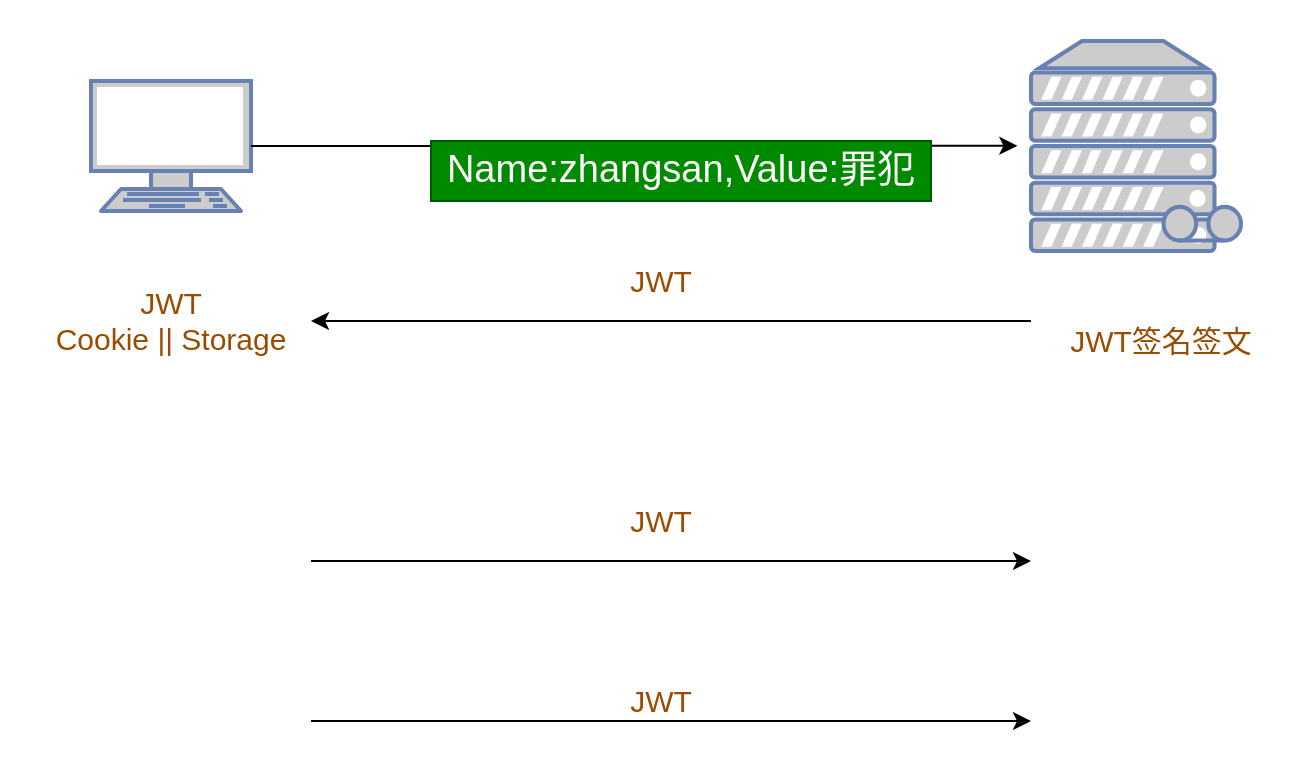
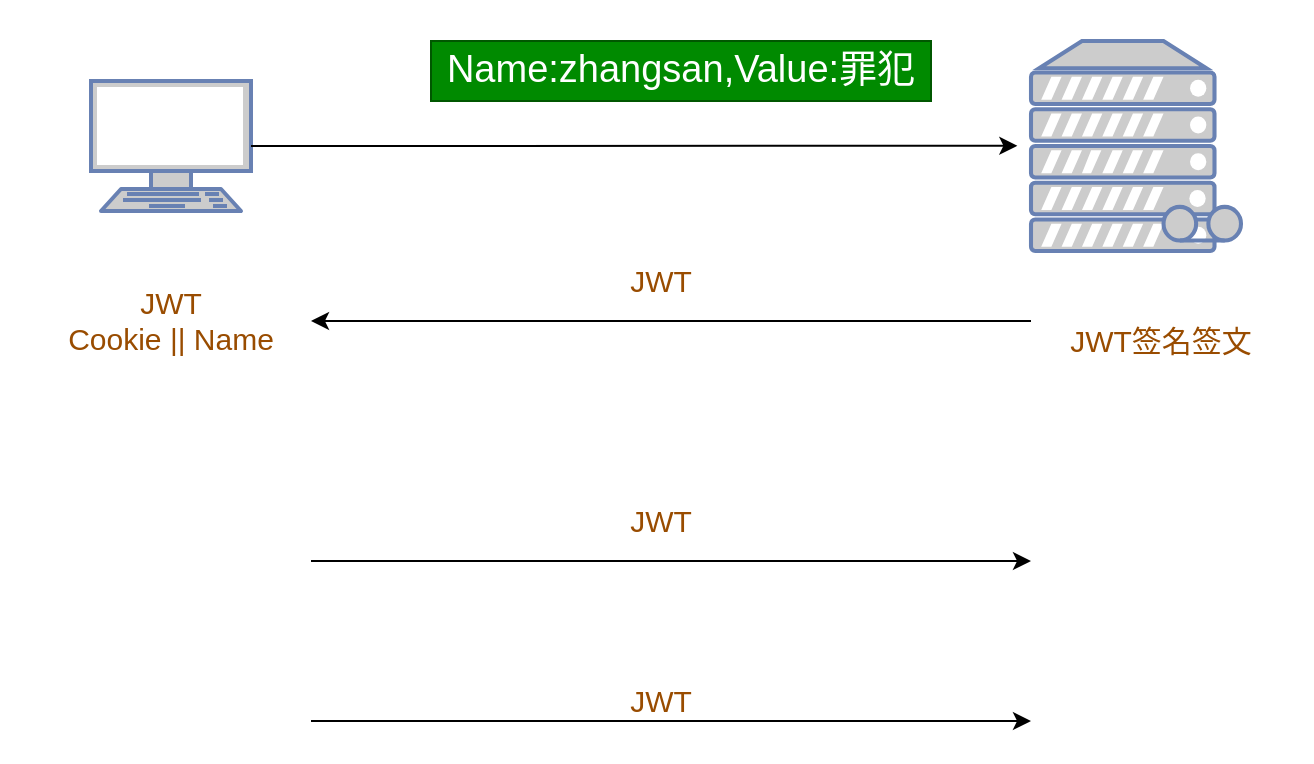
  <mxCell id="0" />
  <mxCell id="1" parent="0" />
  <mxCell id="2" value="" style="fontColor=#0066CC;verticalAlign=top;verticalLabelPosition=bottom;labelPosition=center;align=center;html=1;outlineConnect=0;fillColor=#CCCCCC;strokeColor=#6881B3;gradientColor=none;gradientDirection=north;strokeWidth=2;shape=mxgraph.networks.terminal;" parent="1" vertex="1"><mxGeometry x="45" y="40" width="80" height="65" as="geometry" /></mxCell>
  <mxCell id="3" value="" style="fontColor=#0066CC;verticalAlign=top;verticalLabelPosition=bottom;labelPosition=center;align=center;html=1;outlineConnect=0;fillColor=#CCCCCC;strokeColor=#6881B3;gradientColor=none;gradientDirection=north;strokeWidth=2;shape=mxgraph.networks.tape_storage;" parent="1" vertex="1"><mxGeometry x="515" y="20" width="105" height="105" as="geometry" /></mxCell>
  <mxCell id="4" value="" style="endArrow=classic;html=1;exitX=1;exitY=0.5;exitDx=0;exitDy=0;exitPerimeter=0;entryX=-0.065;entryY=0.499;entryDx=0;entryDy=0;entryPerimeter=0;" parent="1" source="2" target="3" edge="1"><mxGeometry width="50" height="50" relative="1" as="geometry"><mxPoint x="335" y="260" as="sourcePoint" /><mxPoint x="385" y="210" as="targetPoint" /></mxGeometry></mxCell>
  <mxCell id="5" value="" style="endArrow=classic;html=1;fontSize=19;fontColor=#003300;" parent="1" edge="1"><mxGeometry width="50" height="50" relative="1" as="geometry"><mxPoint x="515" y="160" as="sourcePoint" /><mxPoint x="155" y="160" as="targetPoint" /></mxGeometry></mxCell>
- <mxCell id="6" value="Name:zhangsan,Value:罪犯" style="text;html=1;align=center;verticalAlign=middle;resizable=0;points=[];autosize=1;strokeColor=#005700;fillColor=#008a00;fontSize=19;fontColor=#ffffff;" parent="1" vertex="1"><mxGeometry x="215" y="70" width="250" height="30" as="geometry" /></mxCell>
+ <mxCell id="6" value="Name:zhangsan,Value:罪犯" style="text;html=1;align=center;verticalAlign=middle;resizable=0;points=[];autosize=1;strokeColor=#005700;fillColor=#008a00;fontSize=19;fontColor=#ffffff;" parent="1" vertex="1"><mxGeometry x="215" y="20" width="250" height="30" as="geometry" /></mxCell>
  <mxCell id="7" value="" style="endArrow=classic;html=1;fontSize=19;fontColor=#003300;" parent="1" edge="1"><mxGeometry width="50" height="50" relative="1" as="geometry"><mxPoint x="155" y="280" as="sourcePoint" /><mxPoint x="515" y="280" as="targetPoint" /></mxGeometry></mxCell>
  <mxCell id="8" value="" style="endArrow=classic;html=1;fontSize=19;fontColor=#003300;" parent="1" edge="1"><mxGeometry width="50" height="50" relative="1" as="geometry"><mxPoint x="155" y="360" as="sourcePoint" /><mxPoint x="515" y="360" as="targetPoint" /></mxGeometry></mxCell>
  <mxCell id="9" value="&lt;font style=&quot;font-size: 15px&quot; color=&quot;#994c00&quot;&gt;&lt;font style=&quot;font-size: 15px&quot;&gt;JWT签名&lt;/font&gt;签文&lt;/font&gt;" style="text;html=1;align=center;verticalAlign=middle;resizable=0;points=[];autosize=1;strokeColor=none;fillColor=none;" vertex="1" parent="1"><mxGeometry x="525" y="160" width="110" height="20" as="geometry" /></mxCell>
  <mxCell id="10" value="JWT" style="text;html=1;align=center;verticalAlign=middle;resizable=0;points=[];autosize=1;strokeColor=none;fillColor=none;fontSize=15;fontColor=#994C00;" vertex="1" parent="1"><mxGeometry x="305" y="130" width="50" height="20" as="geometry" /></mxCell>
  <mxCell id="11" value="JWT" style="text;html=1;align=center;verticalAlign=middle;resizable=0;points=[];autosize=1;strokeColor=none;fillColor=none;fontSize=15;fontColor=#994C00;" vertex="1" parent="1"><mxGeometry x="305" y="250" width="50" height="20" as="geometry" /></mxCell>
  <mxCell id="12" value="JWT" style="text;html=1;align=center;verticalAlign=middle;resizable=0;points=[];autosize=1;strokeColor=none;fillColor=none;fontSize=15;fontColor=#994C00;" vertex="1" parent="1"><mxGeometry x="305" y="340" width="50" height="20" as="geometry" /></mxCell>
- <mxCell id="13" value="JWT&lt;br&gt;Cookie || Storage" style="text;html=1;align=center;verticalAlign=middle;resizable=0;points=[];autosize=1;strokeColor=none;fillColor=none;fontSize=15;fontColor=#994C00;" vertex="1" parent="1"><mxGeometry x="20" y="140" width="130" height="40" as="geometry" /></mxCell>
+ <mxCell id="13" value="JWT&lt;br&gt;Cookie || Name" style="text;html=1;align=center;verticalAlign=middle;resizable=0;points=[];autosize=1;strokeColor=none;fillColor=none;fontSize=15;fontColor=#994C00;" vertex="1" parent="1"><mxGeometry x="20" y="140" width="130" height="40" as="geometry" /></mxCell>
